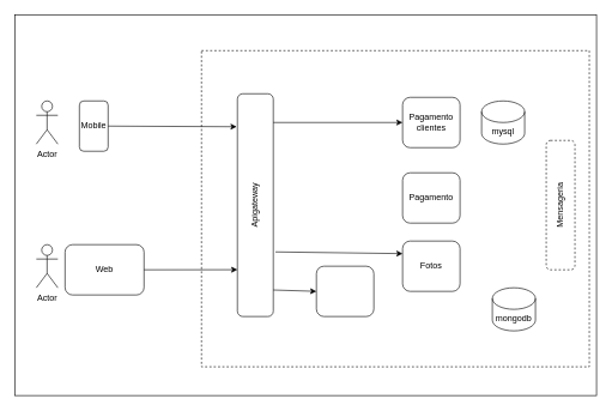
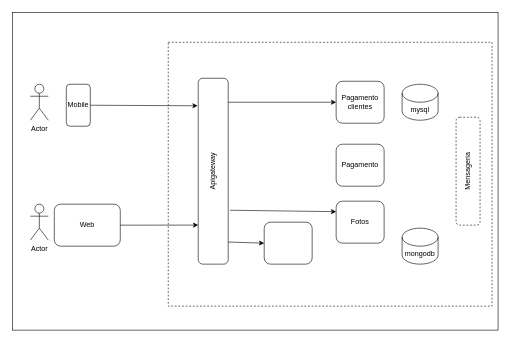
  <mxCell id="0" />
  <mxCell id="1" parent="0" />
  <mxCell id="2" value="" style="rounded=0;whiteSpace=wrap;html=1;" vertex="1" parent="1"><mxGeometry x="20" y="20" width="810" height="530" as="geometry" /></mxCell>
  <mxCell id="3" value="" style="rounded=0;whiteSpace=wrap;html=1;dashed=1;" parent="1" vertex="1"><mxGeometry x="280" y="70" width="540" height="440" as="geometry" /></mxCell>
  <mxCell id="4" value="Actor" style="shape=umlActor;verticalLabelPosition=bottom;verticalAlign=top;html=1;outlineConnect=0;" parent="1" vertex="1"><mxGeometry x="50" y="140" width="30" height="60" as="geometry" /></mxCell>
  <mxCell id="5" value="Actor" style="shape=umlActor;verticalLabelPosition=bottom;verticalAlign=top;html=1;outlineConnect=0;" parent="1" vertex="1"><mxGeometry x="50" y="340" width="30" height="60" as="geometry" /></mxCell>
  <mxCell id="6" value="Mobile" style="rounded=1;whiteSpace=wrap;html=1;" parent="1" vertex="1"><mxGeometry x="110" y="140" width="40" height="70" as="geometry" /></mxCell>
  <mxCell id="7" value="Web" style="rounded=1;whiteSpace=wrap;html=1;" parent="1" vertex="1"><mxGeometry x="90" y="340" width="110" height="70" as="geometry" /></mxCell>
  <mxCell id="8" value="Apigateway" style="rounded=1;whiteSpace=wrap;html=1;verticalAlign=middle;horizontal=0;" parent="1" vertex="1"><mxGeometry x="330" y="130" width="50" height="310" as="geometry" /></mxCell>
  <mxCell id="9" value="Pagamento&lt;br&gt;clientes" style="rounded=1;whiteSpace=wrap;html=1;" parent="1" vertex="1"><mxGeometry x="560" y="135" width="80" height="70" as="geometry" /></mxCell>
  <mxCell id="10" value="" style="rounded=1;whiteSpace=wrap;html=1;" parent="1" vertex="1"><mxGeometry x="440" y="370" width="80" height="70" as="geometry" /></mxCell>
  <mxCell id="11" value="Pagamento" style="rounded=1;whiteSpace=wrap;html=1;" parent="1" vertex="1"><mxGeometry x="560" y="240" width="80" height="70" as="geometry" /></mxCell>
  <mxCell id="12" value="Fotos" style="rounded=1;whiteSpace=wrap;html=1;" parent="1" vertex="1"><mxGeometry x="560" y="335" width="80" height="70" as="geometry" /></mxCell>
  <mxCell id="13" value="" style="endArrow=classic;html=1;rounded=0;exitX=1;exitY=0.5;exitDx=0;exitDy=0;entryX=0;entryY=0.79;entryDx=0;entryDy=0;entryPerimeter=0;" parent="1" source="7" target="8" edge="1"><mxGeometry width="50" height="50" relative="1" as="geometry"><mxPoint x="400" y="400" as="sourcePoint" /><mxPoint x="450" y="350" as="targetPoint" /></mxGeometry></mxCell>
  <mxCell id="14" value="" style="endArrow=classic;html=1;rounded=0;exitX=1;exitY=0.5;exitDx=0;exitDy=0;entryX=-0.02;entryY=0.148;entryDx=0;entryDy=0;entryPerimeter=0;" parent="1" source="6" target="8" edge="1"><mxGeometry width="50" height="50" relative="1" as="geometry"><mxPoint x="400" y="400" as="sourcePoint" /><mxPoint x="450" y="350" as="targetPoint" /></mxGeometry></mxCell>
  <mxCell id="15" value="" style="endArrow=classic;html=1;rounded=0;entryX=0;entryY=0.5;entryDx=0;entryDy=0;exitX=1;exitY=0.129;exitDx=0;exitDy=0;exitPerimeter=0;" parent="1" source="8" target="9" edge="1"><mxGeometry width="50" height="50" relative="1" as="geometry"><mxPoint x="400" y="400" as="sourcePoint" /><mxPoint x="450" y="350" as="targetPoint" /></mxGeometry></mxCell>
  <mxCell id="16" value="" style="endArrow=classic;html=1;rounded=0;entryX=0;entryY=0.5;entryDx=0;entryDy=0;exitX=1;exitY=0.881;exitDx=0;exitDy=0;exitPerimeter=0;" parent="1" source="8" target="10" edge="1"><mxGeometry width="50" height="50" relative="1" as="geometry"><mxPoint x="380" y="370" as="sourcePoint" /><mxPoint x="450" y="350" as="targetPoint" /></mxGeometry></mxCell>
  <mxCell id="17" value="" style="endArrow=classic;html=1;rounded=0;entryX=0;entryY=0.25;entryDx=0;entryDy=0;exitX=1.06;exitY=0.71;exitDx=0;exitDy=0;exitPerimeter=0;" parent="1" source="8" target="12" edge="1"><mxGeometry width="50" height="50" relative="1" as="geometry"><mxPoint x="400" y="400" as="sourcePoint" /><mxPoint x="450" y="350" as="targetPoint" /></mxGeometry></mxCell>
- <mxCell id="18" value="mongodb" style="shape=cylinder3;whiteSpace=wrap;html=1;boundedLbl=1;backgroundOutline=1;size=15;" parent="1" vertex="1"><mxGeometry x="685" y="400" width="60" height="60" as="geometry" /></mxCell>
+ <mxCell id="18" value="mongodb" style="shape=cylinder3;whiteSpace=wrap;html=1;boundedLbl=1;backgroundOutline=1;size=15;" parent="1" vertex="1"><mxGeometry x="670" y="380" width="60" height="60" as="geometry" /></mxCell>
  <mxCell id="19" value="mysql" style="shape=cylinder3;whiteSpace=wrap;html=1;boundedLbl=1;backgroundOutline=1;size=15;" parent="1" vertex="1"><mxGeometry x="670" y="140" width="60" height="60" as="geometry" /></mxCell>
  <mxCell id="20" value="Mensageria" style="rounded=1;whiteSpace=wrap;html=1;dashed=1;horizontal=0;" parent="1" vertex="1"><mxGeometry x="760" y="195" width="40" height="180" as="geometry" /></mxCell>
